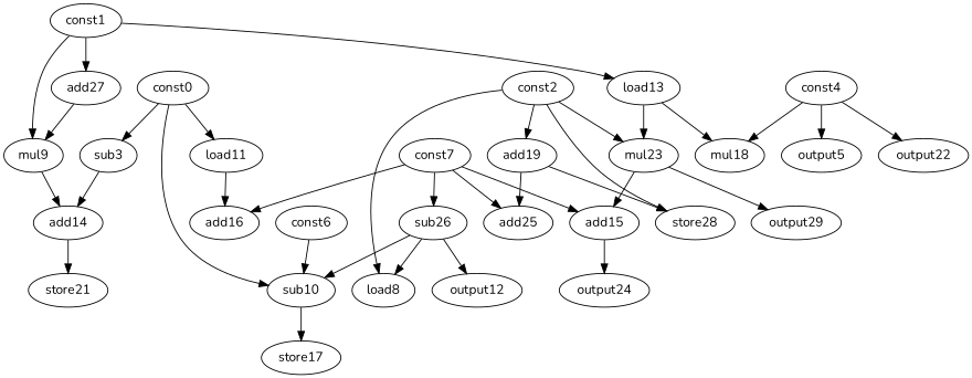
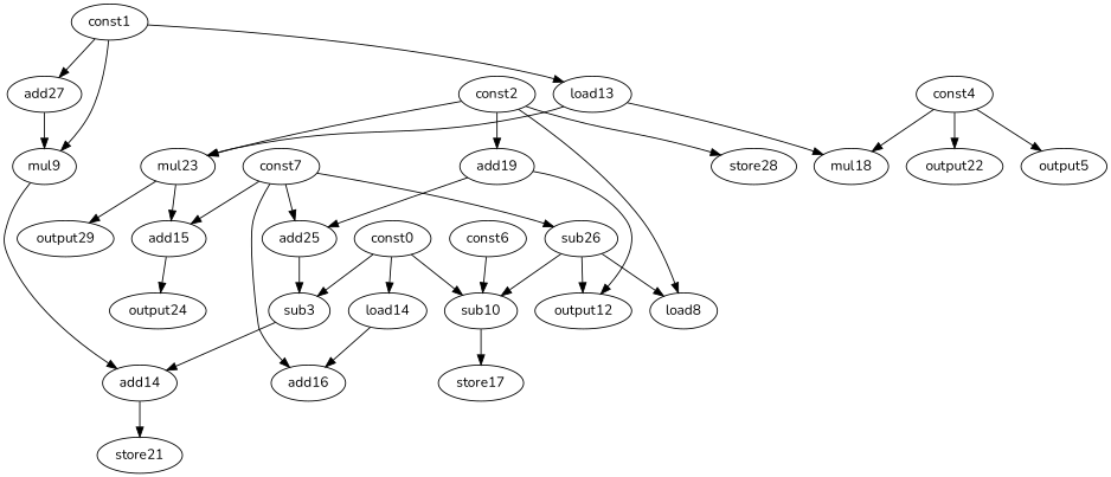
  digraph {
    fontname=Nunito
    node [fontname=Nunito opcode=const]
    edge [fontname=Nunito operand=0]
    sub3 [opcode=sub]
    const0
-   load11 [opcode=load]
+   load11 [opcode=load label=load14]
    sub10 [opcode=sub]
    add14 [opcode=add]
    add16 [opcode=add]
    store21 [opcode=store]
    mul9 [opcode=mul]
    const1
    load13 [opcode=load]
    add27 [opcode=add]
    mul23 [opcode=mul]
    mul18 [opcode=mul]
    load8 [opcode=load]
    const2
    add19 [opcode=add]
    store28 [opcode=store]
    add25 [opcode=add]
    add15 [opcode=add]
    output29 [opcode=output]
    output5 [opcode=output]
    const4
    output22 [opcode=output]
    const6
    store17 [opcode=store]
    const7
    sub26 [opcode=sub]
    output24 [opcode=output]
    output12 [opcode=output]
    sub3 -> add14 [operand=1]
    const0 -> sub3
    const0 -> load11
    const0 -> sub10
    load11 -> add16
    sub10 -> store17
    add14 -> store21 [operand=1]
    mul9 -> add14
    const1 -> mul9
    const1 -> load13
    const1 -> add27
    load13 -> mul23 [operand=1]
    load13 -> mul18 [operand=1]
    add27 -> mul9 [operand=1]
    mul23 -> add15
    mul23 -> output29
    const2 -> mul23
    const2 -> load8
    const2 -> add19
    const2 -> store28
-   add19 -> store28 [operand=1]
+   add19 -> output12 [operand=1]
    add19 -> add25
+   add25 -> sub3 [operand=1]
    add15 -> output24
    const4 -> mul18
    const4 -> output5
    const4 -> output22
    const6 -> sub10 [operand=1]
    const7 -> add16 [operand=1]
    const7 -> add25 [operand=1]
    const7 -> add15 [operand=1]
    const7 -> sub26 [operand=1]
    sub26 -> sub10
    sub26 -> load8
    sub26 -> output12
  }
